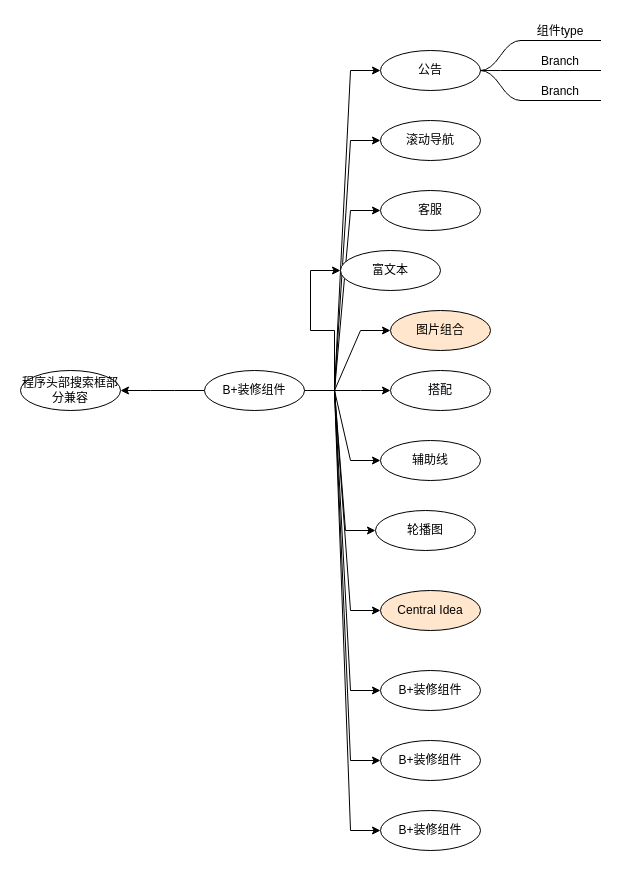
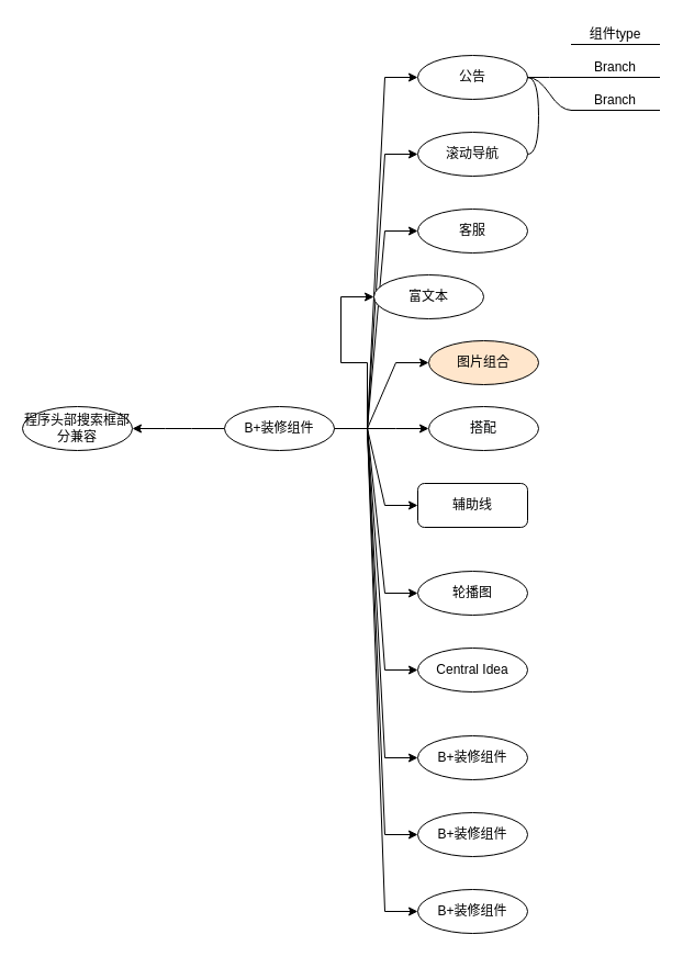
  <mxCell id="0" />
  <mxCell id="1" parent="0" />
  <mxCell id="2" value="" style="edgeStyle=entityRelationEdgeStyle;rounded=0;orthogonalLoop=1;jettySize=auto;html=1;" parent="1" source="15" target="16" edge="1"><mxGeometry relative="1" as="geometry" /></mxCell>
  <mxCell id="3" value="" style="edgeStyle=entityRelationEdgeStyle;rounded=0;orthogonalLoop=1;jettySize=auto;html=1;" parent="1" source="15" target="17" edge="1"><mxGeometry relative="1" as="geometry" /></mxCell>
  <mxCell id="4" value="" style="edgeStyle=entityRelationEdgeStyle;rounded=0;orthogonalLoop=1;jettySize=auto;html=1;" parent="1" source="15" target="18" edge="1"><mxGeometry relative="1" as="geometry" /></mxCell>
  <mxCell id="5" value="" style="edgeStyle=entityRelationEdgeStyle;rounded=0;orthogonalLoop=1;jettySize=auto;html=1;" parent="1" source="15" target="19" edge="1"><mxGeometry relative="1" as="geometry" /></mxCell>
  <mxCell id="6" value="" style="edgeStyle=entityRelationEdgeStyle;rounded=0;orthogonalLoop=1;jettySize=auto;html=1;" parent="1" source="15" target="20" edge="1"><mxGeometry relative="1" as="geometry" /></mxCell>
  <mxCell id="7" value="" style="edgeStyle=entityRelationEdgeStyle;rounded=0;orthogonalLoop=1;jettySize=auto;html=1;" parent="1" source="15" target="21" edge="1"><mxGeometry relative="1" as="geometry" /></mxCell>
  <mxCell id="8" value="" style="edgeStyle=entityRelationEdgeStyle;rounded=0;orthogonalLoop=1;jettySize=auto;html=1;" parent="1" source="15" target="22" edge="1"><mxGeometry relative="1" as="geometry" /></mxCell>
  <mxCell id="9" value="" style="edgeStyle=entityRelationEdgeStyle;rounded=0;orthogonalLoop=1;jettySize=auto;html=1;" parent="1" source="15" target="23" edge="1"><mxGeometry relative="1" as="geometry" /></mxCell>
  <mxCell id="10" value="" style="edgeStyle=entityRelationEdgeStyle;rounded=0;orthogonalLoop=1;jettySize=auto;html=1;" parent="1" source="15" target="24" edge="1"><mxGeometry relative="1" as="geometry" /></mxCell>
  <mxCell id="11" value="" style="edgeStyle=entityRelationEdgeStyle;rounded=0;orthogonalLoop=1;jettySize=auto;html=1;" parent="1" source="15" target="25" edge="1"><mxGeometry relative="1" as="geometry" /></mxCell>
  <mxCell id="12" value="" style="edgeStyle=entityRelationEdgeStyle;rounded=0;orthogonalLoop=1;jettySize=auto;html=1;" parent="1" source="15" target="26" edge="1"><mxGeometry relative="1" as="geometry" /></mxCell>
  <mxCell id="13" value="" style="edgeStyle=entityRelationEdgeStyle;rounded=0;orthogonalLoop=1;jettySize=auto;html=1;" parent="1" source="15" target="27" edge="1"><mxGeometry relative="1" as="geometry" /></mxCell>
  <mxCell id="14" value="" style="edgeStyle=entityRelationEdgeStyle;rounded=0;orthogonalLoop=1;jettySize=auto;html=1;" parent="1" source="15" target="28" edge="1"><mxGeometry relative="1" as="geometry" /></mxCell>
  <mxCell id="15" value="B+装修组件" style="ellipse;whiteSpace=wrap;html=1;align=center;newEdgeStyle={&quot;edgeStyle&quot;:&quot;entityRelationEdgeStyle&quot;,&quot;startArrow&quot;:&quot;none&quot;,&quot;endArrow&quot;:&quot;none&quot;,&quot;segment&quot;:10,&quot;curved&quot;:1};treeFolding=1;treeMoving=1;" parent="1" vertex="1"><mxGeometry x="204" y="370" width="100" height="40" as="geometry" /></mxCell>
  <mxCell id="16" value="滚动导航" style="ellipse;whiteSpace=wrap;html=1;align=center;newEdgeStyle={&quot;edgeStyle&quot;:&quot;entityRelationEdgeStyle&quot;,&quot;startArrow&quot;:&quot;none&quot;,&quot;endArrow&quot;:&quot;none&quot;,&quot;segment&quot;:10,&quot;curved&quot;:1};treeFolding=1;treeMoving=1;" parent="1" vertex="1"><mxGeometry x="380" y="120" width="100" height="40" as="geometry" /></mxCell>
  <mxCell id="17" value="图片组合" style="ellipse;whiteSpace=wrap;html=1;align=center;newEdgeStyle={&quot;edgeStyle&quot;:&quot;entityRelationEdgeStyle&quot;,&quot;startArrow&quot;:&quot;none&quot;,&quot;endArrow&quot;:&quot;none&quot;,&quot;segment&quot;:10,&quot;curved&quot;:1};treeFolding=1;treeMoving=1;fillColor=#ffe6cc;" parent="1" vertex="1"><mxGeometry x="390" y="310" width="100" height="40" as="geometry" /></mxCell>
  <mxCell id="18" value="客服" style="ellipse;whiteSpace=wrap;html=1;align=center;newEdgeStyle={&quot;edgeStyle&quot;:&quot;entityRelationEdgeStyle&quot;,&quot;startArrow&quot;:&quot;none&quot;,&quot;endArrow&quot;:&quot;none&quot;,&quot;segment&quot;:10,&quot;curved&quot;:1};treeFolding=1;treeMoving=1;" parent="1" vertex="1"><mxGeometry x="380" y="190" width="100" height="40" as="geometry" /></mxCell>
  <mxCell id="19" value="富文本" style="ellipse;whiteSpace=wrap;html=1;align=center;newEdgeStyle={&quot;edgeStyle&quot;:&quot;entityRelationEdgeStyle&quot;,&quot;startArrow&quot;:&quot;none&quot;,&quot;endArrow&quot;:&quot;none&quot;,&quot;segment&quot;:10,&quot;curved&quot;:1};treeFolding=1;treeMoving=1;" parent="1" vertex="1"><mxGeometry x="340" y="250" width="100" height="40" as="geometry" /></mxCell>
  <mxCell id="20" value="&#10;&#10;&lt;span style=&quot;color: rgb(0, 0, 0); font-family: helvetica; font-size: 12px; font-style: normal; font-weight: 400; letter-spacing: normal; text-align: center; text-indent: 0px; text-transform: none; word-spacing: 0px; background-color: rgb(248, 249, 250); display: inline; float: none;&quot;&gt;搭配&lt;/span&gt;&#10;&#10;" style="ellipse;whiteSpace=wrap;html=1;align=center;newEdgeStyle={&quot;edgeStyle&quot;:&quot;entityRelationEdgeStyle&quot;,&quot;startArrow&quot;:&quot;none&quot;,&quot;endArrow&quot;:&quot;none&quot;,&quot;segment&quot;:10,&quot;curved&quot;:1};treeFolding=1;treeMoving=1;" parent="1" vertex="1"><mxGeometry x="390" y="370" width="100" height="40" as="geometry" /></mxCell>
- <mxCell id="21" value="辅助线" style="ellipse;whiteSpace=wrap;html=1;align=center;newEdgeStyle={&quot;edgeStyle&quot;:&quot;entityRelationEdgeStyle&quot;,&quot;startArrow&quot;:&quot;none&quot;,&quot;endArrow&quot;:&quot;none&quot;,&quot;segment&quot;:10,&quot;curved&quot;:1};treeFolding=1;treeMoving=1;" parent="1" vertex="1"><mxGeometry x="380" y="440" width="100" height="40" as="geometry" /></mxCell>
+ <mxCell id="21" value="辅助线" style="whiteSpace=wrap;html=1;align=center;newEdgeStyle={&quot;edgeStyle&quot;:&quot;entityRelationEdgeStyle&quot;,&quot;startArrow&quot;:&quot;none&quot;,&quot;endArrow&quot;:&quot;none&quot;,&quot;segment&quot;:10,&quot;curved&quot;:1};treeFolding=1;treeMoving=1;rounded=1;" parent="1" vertex="1"><mxGeometry x="380" y="440" width="100" height="40" as="geometry" /></mxCell>
  <mxCell id="22" value="公告" style="ellipse;whiteSpace=wrap;html=1;align=center;newEdgeStyle={&quot;edgeStyle&quot;:&quot;entityRelationEdgeStyle&quot;,&quot;startArrow&quot;:&quot;none&quot;,&quot;endArrow&quot;:&quot;none&quot;,&quot;segment&quot;:10,&quot;curved&quot;:1};treeFolding=1;treeMoving=1;" parent="1" vertex="1"><mxGeometry x="380" y="50" width="100" height="40" as="geometry" /></mxCell>
- <mxCell id="23" value="轮播图" style="ellipse;whiteSpace=wrap;html=1;align=center;newEdgeStyle={&quot;edgeStyle&quot;:&quot;entityRelationEdgeStyle&quot;,&quot;startArrow&quot;:&quot;none&quot;,&quot;endArrow&quot;:&quot;none&quot;,&quot;segment&quot;:10,&quot;curved&quot;:1};treeFolding=1;treeMoving=1;" parent="1" vertex="1"><mxGeometry x="375" y="510" width="100" height="40" as="geometry" /></mxCell>
- <mxCell id="24" value="Central Idea" style="ellipse;whiteSpace=wrap;html=1;align=center;newEdgeStyle={&quot;edgeStyle&quot;:&quot;entityRelationEdgeStyle&quot;,&quot;startArrow&quot;:&quot;none&quot;,&quot;endArrow&quot;:&quot;none&quot;,&quot;segment&quot;:10,&quot;curved&quot;:1};treeFolding=1;treeMoving=1;fillColor=#ffe6cc;" parent="1" vertex="1"><mxGeometry x="380" y="590" width="100" height="40" as="geometry" /></mxCell>
+ <mxCell id="23" value="轮播图" style="ellipse;whiteSpace=wrap;html=1;align=center;newEdgeStyle={&quot;edgeStyle&quot;:&quot;entityRelationEdgeStyle&quot;,&quot;startArrow&quot;:&quot;none&quot;,&quot;endArrow&quot;:&quot;none&quot;,&quot;segment&quot;:10,&quot;curved&quot;:1};treeFolding=1;treeMoving=1;" parent="1" vertex="1"><mxGeometry x="380" y="520" width="100" height="40" as="geometry" /></mxCell>
+ <mxCell id="24" value="Central Idea" style="ellipse;whiteSpace=wrap;html=1;align=center;newEdgeStyle={&quot;edgeStyle&quot;:&quot;entityRelationEdgeStyle&quot;,&quot;startArrow&quot;:&quot;none&quot;,&quot;endArrow&quot;:&quot;none&quot;,&quot;segment&quot;:10,&quot;curved&quot;:1};treeFolding=1;treeMoving=1;" parent="1" vertex="1"><mxGeometry x="380" y="590" width="100" height="40" as="geometry" /></mxCell>
  <mxCell id="25" value="程序头部搜索框部分兼容" style="ellipse;whiteSpace=wrap;html=1;align=center;newEdgeStyle={&quot;edgeStyle&quot;:&quot;entityRelationEdgeStyle&quot;,&quot;startArrow&quot;:&quot;none&quot;,&quot;endArrow&quot;:&quot;none&quot;,&quot;segment&quot;:10,&quot;curved&quot;:1};treeFolding=1;treeMoving=1;" parent="1" vertex="1"><mxGeometry x="20" y="370" width="100" height="40" as="geometry" /></mxCell>
  <mxCell id="26" value="B+装修组件" style="ellipse;whiteSpace=wrap;html=1;align=center;newEdgeStyle={&quot;edgeStyle&quot;:&quot;entityRelationEdgeStyle&quot;,&quot;startArrow&quot;:&quot;none&quot;,&quot;endArrow&quot;:&quot;none&quot;,&quot;segment&quot;:10,&quot;curved&quot;:1};treeFolding=1;treeMoving=1;" parent="1" vertex="1"><mxGeometry x="380" y="810" width="100" height="40" as="geometry" /></mxCell>
  <mxCell id="27" value="B+装修组件" style="ellipse;whiteSpace=wrap;html=1;align=center;newEdgeStyle={&quot;edgeStyle&quot;:&quot;entityRelationEdgeStyle&quot;,&quot;startArrow&quot;:&quot;none&quot;,&quot;endArrow&quot;:&quot;none&quot;,&quot;segment&quot;:10,&quot;curved&quot;:1};treeFolding=1;treeMoving=1;" parent="1" vertex="1"><mxGeometry x="380" y="740" width="100" height="40" as="geometry" /></mxCell>
  <mxCell id="28" value="B+装修组件" style="ellipse;whiteSpace=wrap;html=1;align=center;newEdgeStyle={&quot;edgeStyle&quot;:&quot;entityRelationEdgeStyle&quot;,&quot;startArrow&quot;:&quot;none&quot;,&quot;endArrow&quot;:&quot;none&quot;,&quot;segment&quot;:10,&quot;curved&quot;:1};treeFolding=1;treeMoving=1;" parent="1" vertex="1"><mxGeometry x="380" y="670" width="100" height="40" as="geometry" /></mxCell>
  <mxCell id="29" value="组件type" style="whiteSpace=wrap;html=1;shape=partialRectangle;top=0;left=0;bottom=1;right=0;points=[[0,1],[1,1]];fillColor=none;align=center;verticalAlign=bottom;routingCenterY=0.5;snapToPoint=1;recursiveResize=0;autosize=1;treeFolding=1;treeMoving=1;newEdgeStyle={&quot;edgeStyle&quot;:&quot;entityRelationEdgeStyle&quot;,&quot;startArrow&quot;:&quot;none&quot;,&quot;endArrow&quot;:&quot;none&quot;,&quot;segment&quot;:10,&quot;curved&quot;:1};" parent="1" vertex="1"><mxGeometry x="520" y="20" width="80" height="20" as="geometry" /></mxCell>
- <mxCell id="30" value="" style="edgeStyle=entityRelationEdgeStyle;startArrow=none;endArrow=none;segment=10;curved=1;rounded=0;exitX=1;exitY=0.5;exitDx=0;exitDy=0;" parent="1" source="22" target="29" edge="1"><mxGeometry relative="1" as="geometry"><mxPoint x="450" y="90" as="sourcePoint" /></mxGeometry></mxCell>
+ <mxCell id="30" value="" style="edgeStyle=entityRelationEdgeStyle;startArrow=none;endArrow=none;segment=10;curved=1;rounded=0;exitX=1;exitY=0.5;exitDx=0;exitDy=0;" parent="1" source="22" target="16" edge="1"><mxGeometry relative="1" as="geometry"><mxPoint x="450" y="90" as="sourcePoint" /></mxGeometry></mxCell>
  <mxCell id="31" value="Branch" style="whiteSpace=wrap;html=1;shape=partialRectangle;top=0;left=0;bottom=1;right=0;points=[[0,1],[1,1]];fillColor=none;align=center;verticalAlign=bottom;routingCenterY=0.5;snapToPoint=1;recursiveResize=0;autosize=1;treeFolding=1;treeMoving=1;newEdgeStyle={&quot;edgeStyle&quot;:&quot;entityRelationEdgeStyle&quot;,&quot;startArrow&quot;:&quot;none&quot;,&quot;endArrow&quot;:&quot;none&quot;,&quot;segment&quot;:10,&quot;curved&quot;:1};" parent="1" vertex="1"><mxGeometry x="520" y="50" width="80" height="20" as="geometry" /></mxCell>
  <mxCell id="32" value="" style="edgeStyle=entityRelationEdgeStyle;startArrow=none;endArrow=none;segment=10;curved=1;rounded=0;exitX=1;exitY=0.5;exitDx=0;exitDy=0;" parent="1" source="22" target="31" edge="1"><mxGeometry relative="1" as="geometry"><mxPoint x="490" y="110" as="sourcePoint" /></mxGeometry></mxCell>
  <mxCell id="33" value="Branch" style="whiteSpace=wrap;html=1;shape=partialRectangle;top=0;left=0;bottom=1;right=0;points=[[0,1],[1,1]];fillColor=none;align=center;verticalAlign=bottom;routingCenterY=0.5;snapToPoint=1;recursiveResize=0;autosize=1;treeFolding=1;treeMoving=1;newEdgeStyle={&quot;edgeStyle&quot;:&quot;entityRelationEdgeStyle&quot;,&quot;startArrow&quot;:&quot;none&quot;,&quot;endArrow&quot;:&quot;none&quot;,&quot;segment&quot;:10,&quot;curved&quot;:1};" parent="1" vertex="1"><mxGeometry x="520" y="80" width="80" height="20" as="geometry" /></mxCell>
  <mxCell id="34" value="" style="edgeStyle=entityRelationEdgeStyle;startArrow=none;endArrow=none;segment=10;curved=1;rounded=0;exitX=1;exitY=0.5;exitDx=0;exitDy=0;" parent="1" source="22" target="33" edge="1"><mxGeometry relative="1" as="geometry"><mxPoint x="480" y="130" as="sourcePoint" /></mxGeometry></mxCell>
